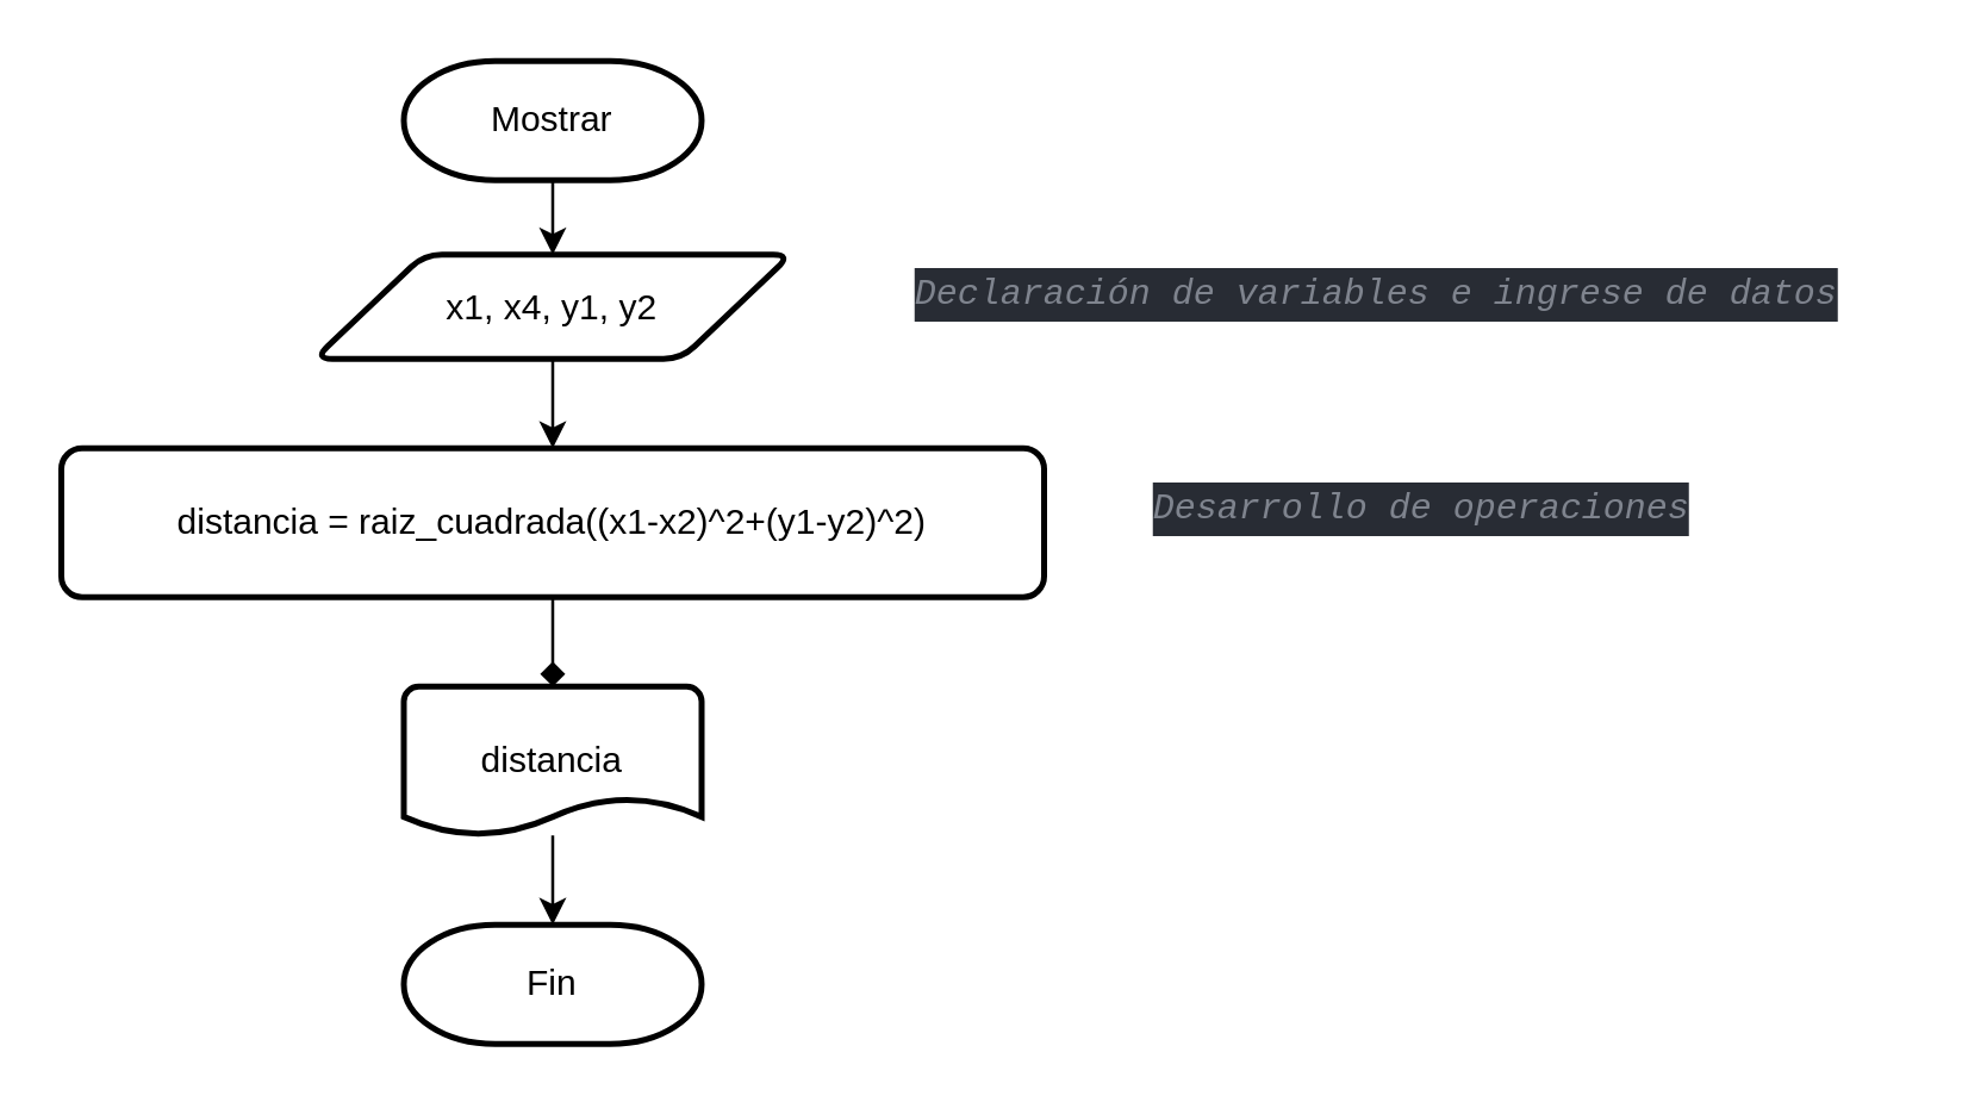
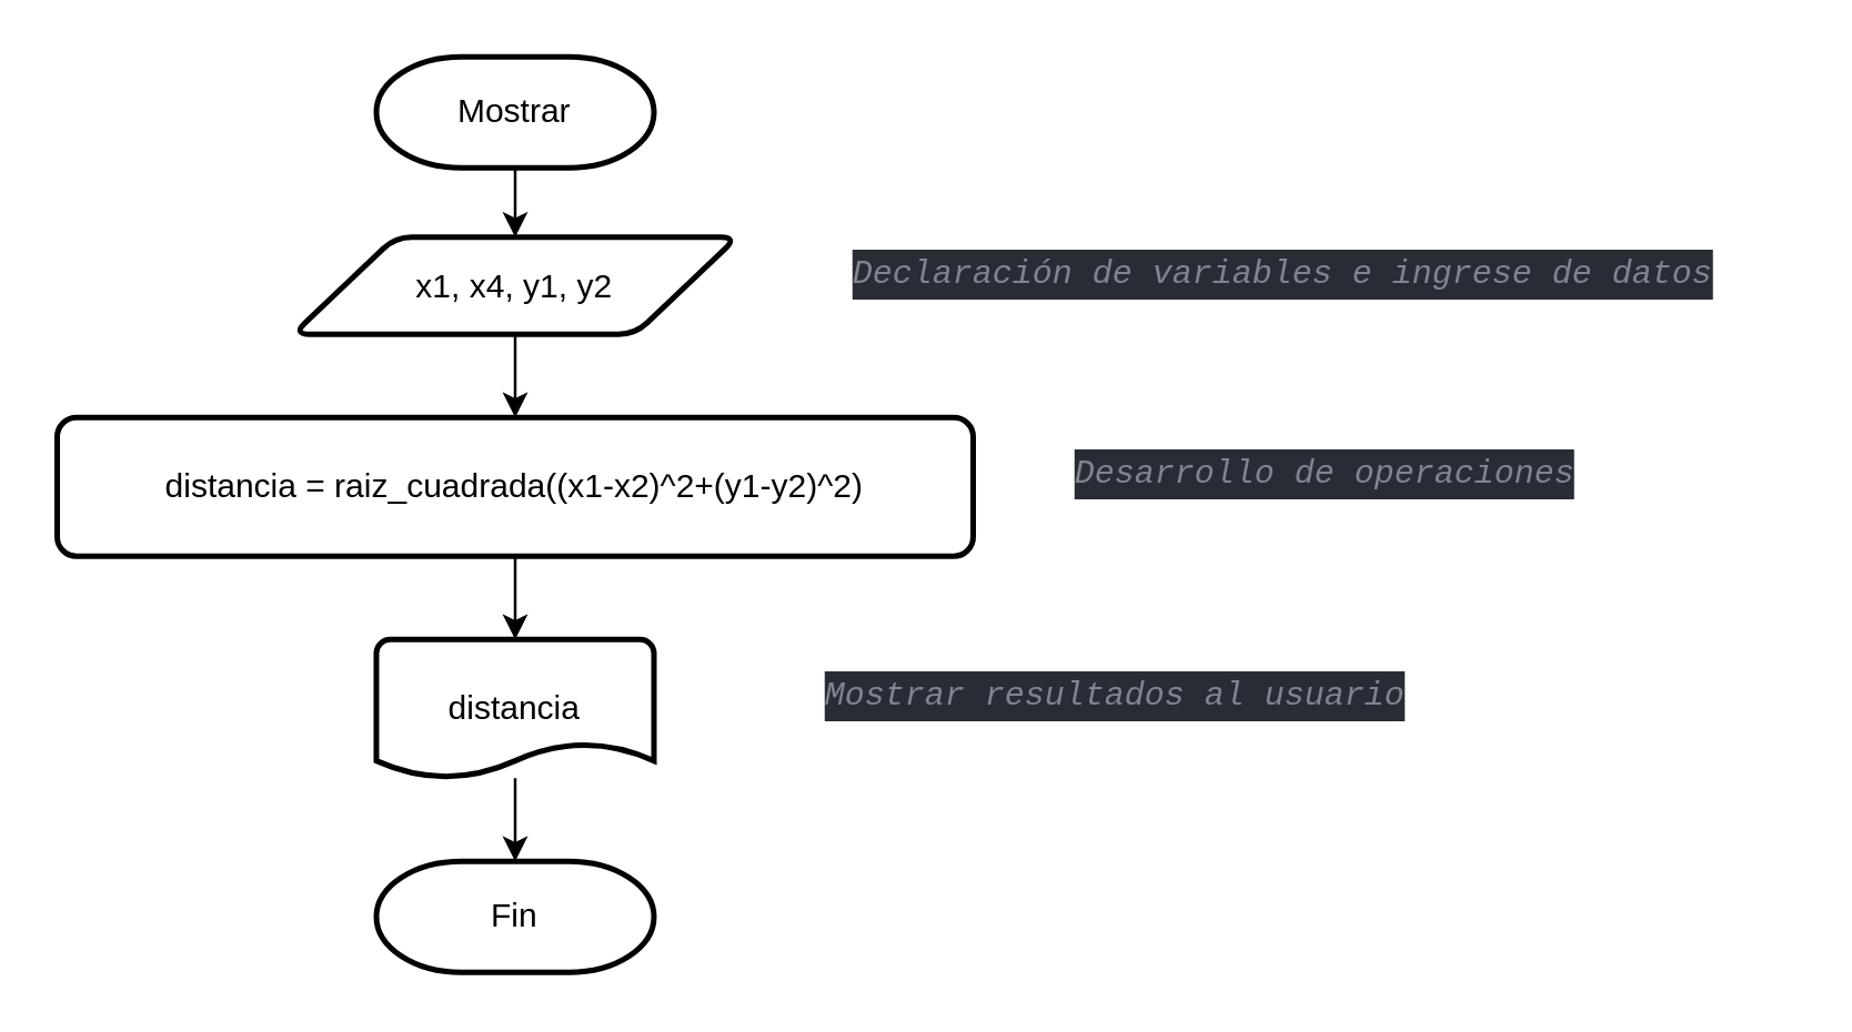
  <mxCell id="0" />
  <mxCell id="1" parent="0" />
  <mxCell id="2" value="Mostrar" style="strokeWidth=2;html=1;shape=mxgraph.flowchart.terminator;whiteSpace=wrap;" vertex="1" parent="1"><mxGeometry x="135" y="20" width="100" height="40" as="geometry" /></mxCell>
  <mxCell id="3" value="x1, x4, y1, y2" style="shape=parallelogram;html=1;strokeWidth=2;perimeter=parallelogramPerimeter;whiteSpace=wrap;rounded=1;arcSize=12;size=0.23;" vertex="1" parent="1"><mxGeometry x="105" y="85" width="160" height="35" as="geometry" /></mxCell>
  <mxCell id="4" value="distancia" style="strokeWidth=2;html=1;shape=mxgraph.flowchart.document2;whiteSpace=wrap;size=0.25;" vertex="1" parent="1"><mxGeometry x="135" y="230" width="100" height="50" as="geometry" /></mxCell>
  <mxCell id="5" value="Fin" style="strokeWidth=2;html=1;shape=mxgraph.flowchart.terminator;whiteSpace=wrap;" vertex="1" parent="1"><mxGeometry x="135" y="310" width="100" height="40" as="geometry" /></mxCell>
  <mxCell id="6" value="" style="endArrow=classic;html=1;rounded=0;exitX=0.5;exitY=1;exitDx=0;exitDy=0;exitPerimeter=0;entryX=0.5;entryY=0;entryDx=0;entryDy=0;" edge="1" parent="1" source="2" target="3"><mxGeometry width="50" height="50" relative="1" as="geometry"><mxPoint x="161" y="290" as="sourcePoint" /><mxPoint x="211" y="240" as="targetPoint" /></mxGeometry></mxCell>
  <mxCell id="7" value="" style="endArrow=classic;html=1;rounded=0;exitX=0.5;exitY=1;exitDx=0;exitDy=0;entryX=0.5;entryY=0;entryDx=0;entryDy=0;" edge="1" parent="1" source="3" target="12"><mxGeometry width="50" height="50" relative="1" as="geometry"><mxPoint x="331" y="150" as="sourcePoint" /><mxPoint x="185" y="170" as="targetPoint" /></mxGeometry></mxCell>
  <mxCell id="8" value="" style="endArrow=classic;html=1;rounded=0;entryX=0.5;entryY=0;entryDx=0;entryDy=0;entryPerimeter=0;" edge="1" parent="1" source="4" target="5"><mxGeometry width="50" height="50" relative="1" as="geometry"><mxPoint x="161" y="530" as="sourcePoint" /><mxPoint x="191" y="350" as="targetPoint" /></mxGeometry></mxCell>
  <mxCell id="9" value="&lt;meta charset=&quot;utf-8&quot;&gt;&lt;div style=&quot;font-style: normal; font-variant-caps: normal; font-weight: normal; letter-spacing: normal; text-align: start; text-indent: 0px; text-transform: none; word-spacing: 0px; -webkit-text-stroke-width: 0px; text-decoration: none; color: rgb(171, 178, 191); background-color: rgb(40, 44, 52); font-family: &amp;quot;Fira Code&amp;quot;, &amp;quot;Menlo for Powerline&amp;quot;, Menlo, Monaco, &amp;quot;Courier New&amp;quot;, monospace; font-size: 12px; line-height: 18px;&quot;&gt;&lt;div&gt;&lt;span style=&quot;color: rgb(127, 132, 142); font-style: italic;&quot;&gt;Declaración de variables e ingrese de datos&lt;/span&gt;&lt;/div&gt;&lt;/div&gt;" style="text;whiteSpace=wrap;html=1;" vertex="1" parent="1"><mxGeometry x="305" y="82.5" width="340" height="40" as="geometry" /></mxCell>
- <mxCell id="11" style="edgeStyle=orthogonalEdgeStyle;rounded=0;orthogonalLoop=1;jettySize=auto;html=1;exitX=0.5;exitY=1;exitDx=0;exitDy=0;entryX=0.5;entryY=0;entryDx=0;entryDy=0;entryPerimeter=0;endArrow=diamond;" edge="1" parent="1" source="12" target="4"><mxGeometry relative="1" as="geometry" /></mxCell>
+ <mxCell id="10" value="&lt;div style=&quot;font-style: normal; font-variant-caps: normal; font-weight: normal; letter-spacing: normal; text-align: start; text-indent: 0px; text-transform: none; word-spacing: 0px; -webkit-text-stroke-width: 0px; text-decoration: none; color: rgb(171, 178, 191); background-color: rgb(40, 44, 52); font-family: &amp;quot;Fira Code&amp;quot;, &amp;quot;Menlo for Powerline&amp;quot;, Menlo, Monaco, &amp;quot;Courier New&amp;quot;, monospace; font-size: 12px; line-height: 18px;&quot;&gt;&lt;div&gt;&lt;span style=&quot;color: rgb(127, 132, 142); font-style: italic;&quot;&gt;Mostrar resultados al usuario&lt;/span&gt;&lt;/div&gt;&lt;/div&gt;" style="text;whiteSpace=wrap;html=1;" vertex="1" parent="1"><mxGeometry x="295" y="235" width="240" height="40" as="geometry" /></mxCell>
+ <mxCell id="11" style="edgeStyle=orthogonalEdgeStyle;rounded=0;orthogonalLoop=1;jettySize=auto;html=1;exitX=0.5;exitY=1;exitDx=0;exitDy=0;entryX=0.5;entryY=0;entryDx=0;entryDy=0;entryPerimeter=0;" edge="1" parent="1" source="12" target="4"><mxGeometry relative="1" as="geometry" /></mxCell>
  <mxCell id="12" value="distancia = raiz_cuadrada((x1-x2)^2+(y1-y2)^2)" style="rounded=1;whiteSpace=wrap;html=1;absoluteArcSize=1;arcSize=14;strokeWidth=2;" vertex="1" parent="1"><mxGeometry x="20" y="150" width="330" height="50" as="geometry" /></mxCell>
  <mxCell id="13" value="&lt;div style=&quot;font-style: normal; font-variant-caps: normal; font-weight: normal; letter-spacing: normal; text-align: start; text-indent: 0px; text-transform: none; word-spacing: 0px; -webkit-text-stroke-width: 0px; text-decoration: none; color: rgb(171, 178, 191); background-color: rgb(40, 44, 52); font-family: &amp;quot;Fira Code&amp;quot;, &amp;quot;Menlo for Powerline&amp;quot;, Menlo, Monaco, &amp;quot;Courier New&amp;quot;, monospace; font-size: 12px; line-height: 18px;&quot;&gt;&lt;div&gt;&lt;span style=&quot;color: rgb(127, 132, 142); font-style: italic;&quot;&gt;Desarrollo de operaciones&lt;/span&gt;&lt;/div&gt;&lt;/div&gt;" style="text;whiteSpace=wrap;html=1;" vertex="1" parent="1"><mxGeometry x="385" y="155" width="210" height="40" as="geometry" /></mxCell>
